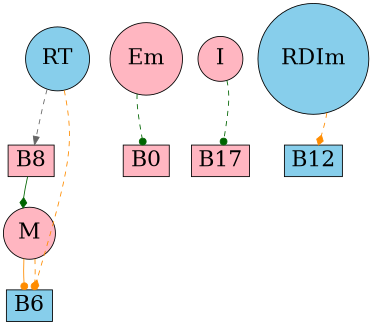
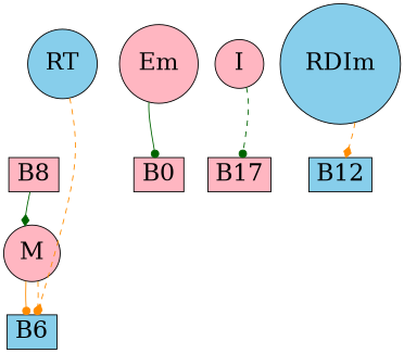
  strict digraph {
    remincross=true
    splines=curved
    node [fillcolor=lightpink fontsize=26 shape=circle style=filled]
    edge [arrowhead=dot color=darkorange style=dashed]
    RT [fillcolor=skyblue]
    B8 [shape=box]
    M
    Em
    n5 [label=B0 shape=box]
    I
    n7 [label=B17 shape=box]
    RDIm [fillcolor=skyblue]
    B12 [fillcolor=skyblue shape=box]
    B6 [fillcolor=skyblue shape=box]
-   RT -> B8 [arrowhead=normal color=gray40]
    B8 -> M [arrowhead=diamond color=darkgreen style=solid]
    M -> B6
-   Em -> n5 [color=darkgreen]
+   Em -> n5 [color=darkgreen style=solid]
    I -> n7 [color=darkgreen]
    RDIm -> B12 [arrowhead=diamond]
    B6 -> RT [arrowhead=diamond]
    B6 -> M [style=solid]
  }
